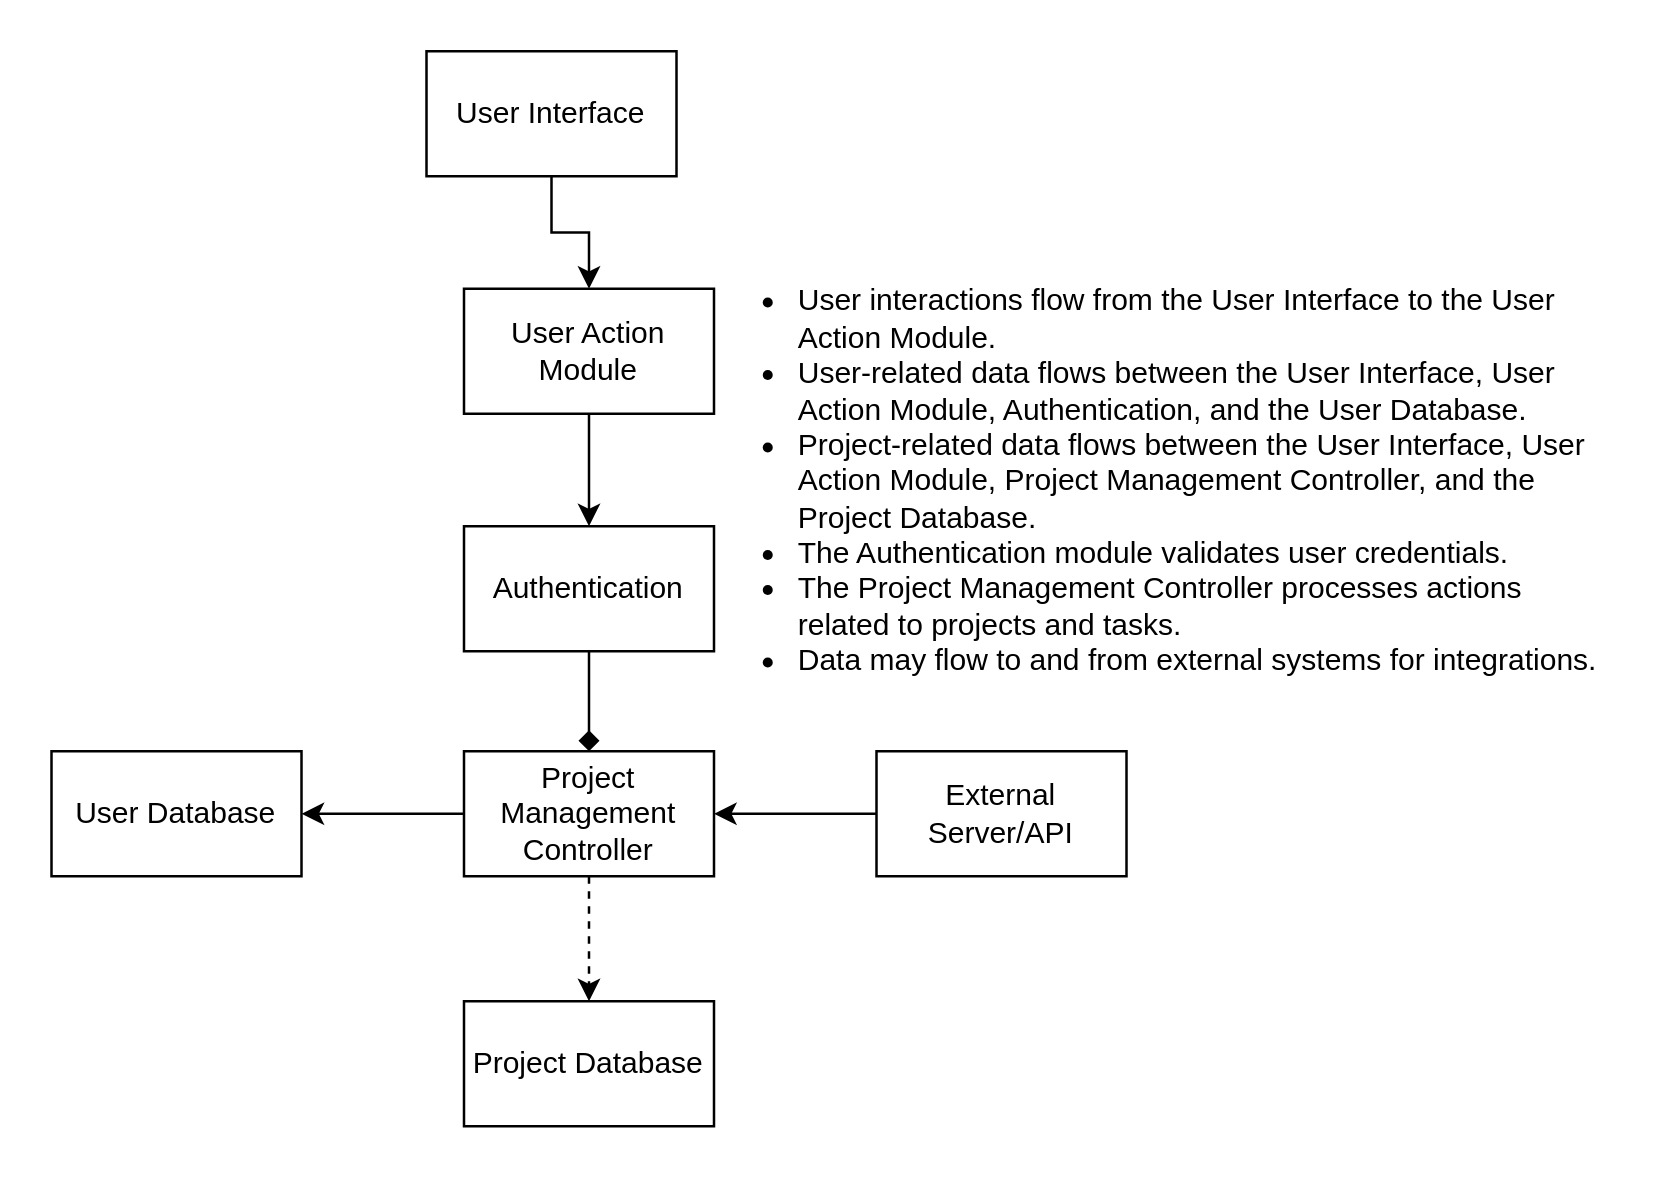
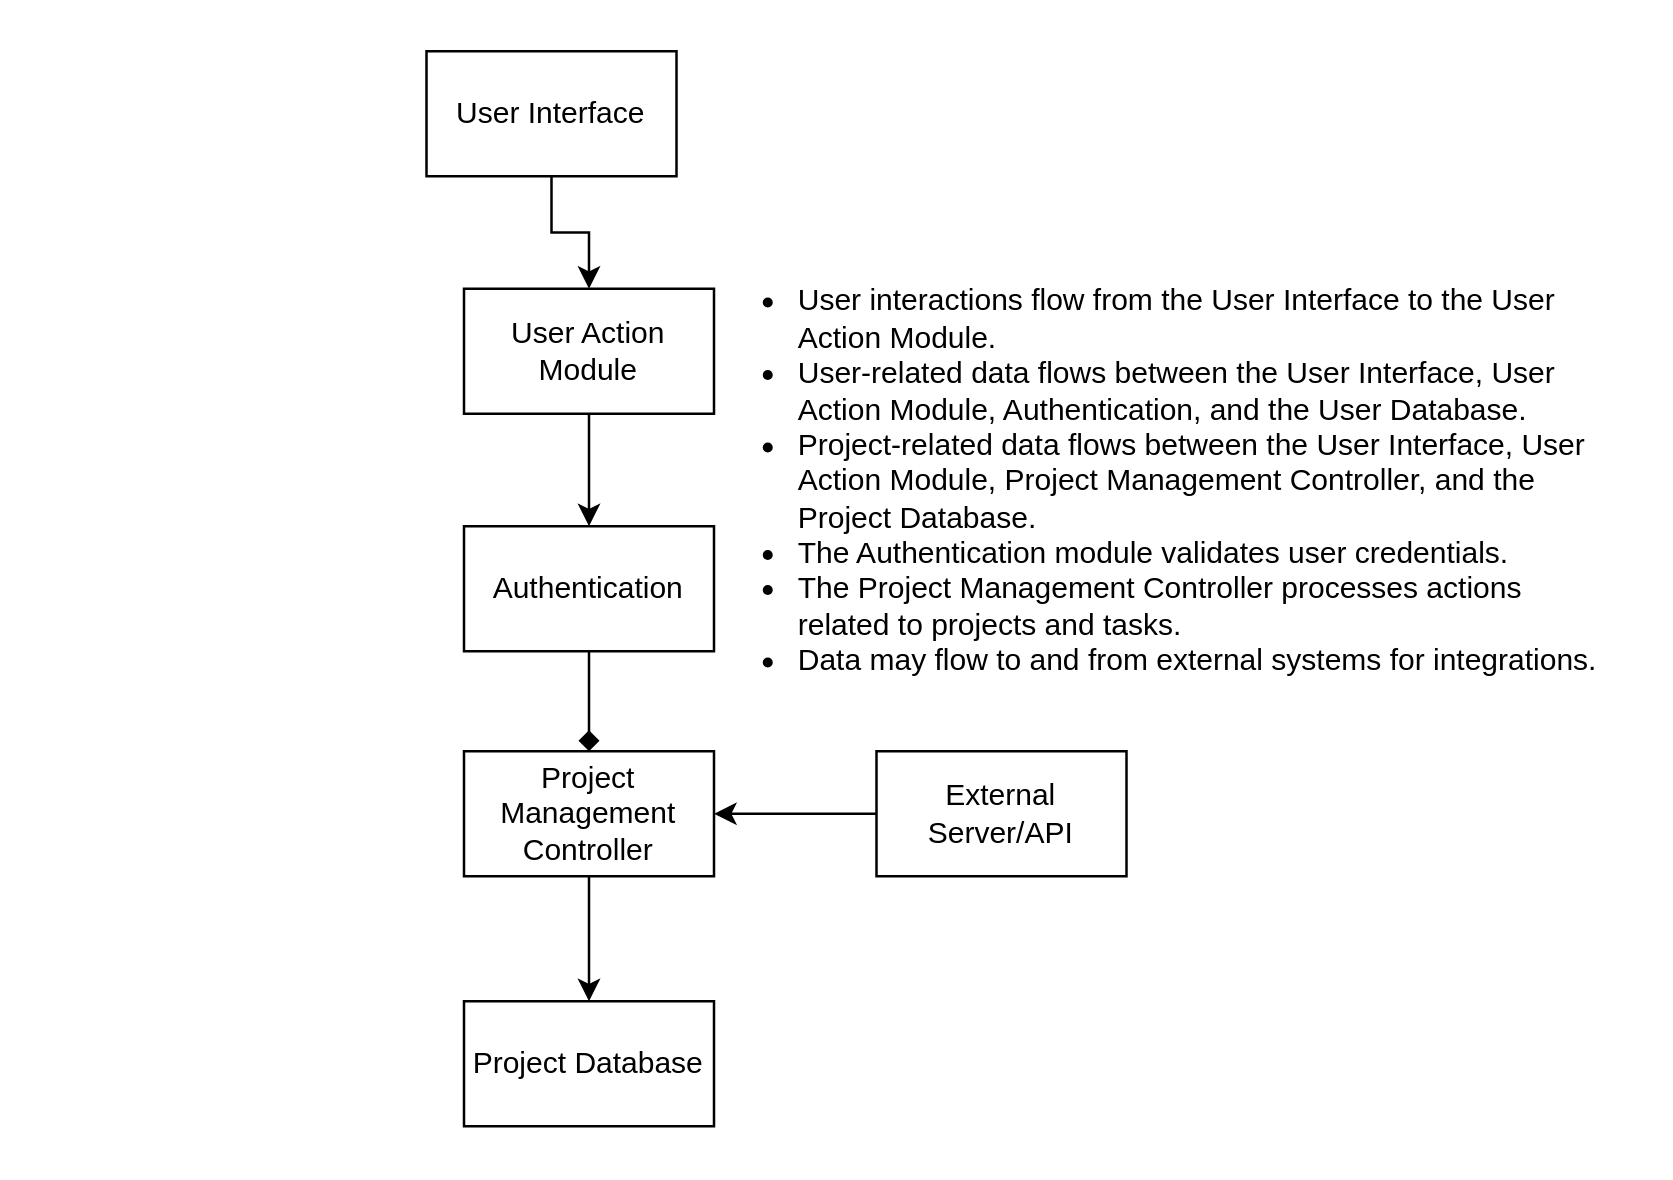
  <mxCell id="0" />
  <mxCell id="1" parent="0" />
  <mxCell id="2" style="edgeStyle=orthogonalEdgeStyle;rounded=0;orthogonalLoop=1;jettySize=auto;html=1;" edge="1" parent="1" source="3" target="5"><mxGeometry relative="1" as="geometry" /></mxCell>
  <mxCell id="3" value="User Interface" style="rounded=0;whiteSpace=wrap;html=1;" vertex="1" parent="1"><mxGeometry x="170" y="20" width="100" height="50" as="geometry" /></mxCell>
  <mxCell id="4" value="" style="edgeStyle=orthogonalEdgeStyle;rounded=0;orthogonalLoop=1;jettySize=auto;html=1;" edge="1" parent="1" source="5" target="7"><mxGeometry relative="1" as="geometry" /></mxCell>
  <mxCell id="5" value="User Action Module" style="rounded=0;whiteSpace=wrap;html=1;" vertex="1" parent="1"><mxGeometry x="185" y="115" width="100" height="50" as="geometry" /></mxCell>
  <mxCell id="6" value="" style="edgeStyle=orthogonalEdgeStyle;rounded=0;orthogonalLoop=1;jettySize=auto;html=1;endArrow=diamond;" edge="1" parent="1" source="7" target="11"><mxGeometry relative="1" as="geometry" /></mxCell>
  <mxCell id="7" value="Authentication" style="rounded=0;whiteSpace=wrap;html=1;" vertex="1" parent="1"><mxGeometry x="185" y="210" width="100" height="50" as="geometry" /></mxCell>
- <mxCell id="8" value="User Database" style="rounded=0;whiteSpace=wrap;html=1;" vertex="1" parent="1"><mxGeometry x="20" y="300" width="100" height="50" as="geometry" /></mxCell>
- <mxCell id="9" value="" style="edgeStyle=orthogonalEdgeStyle;rounded=0;orthogonalLoop=1;jettySize=auto;html=1;" edge="1" parent="1" source="11" target="8"><mxGeometry relative="1" as="geometry" /></mxCell>
- <mxCell id="10" value="" style="edgeStyle=orthogonalEdgeStyle;rounded=0;orthogonalLoop=1;jettySize=auto;html=1;dashed=1;" edge="1" parent="1" source="11" target="14"><mxGeometry relative="1" as="geometry" /></mxCell>
+ <mxCell id="10" value="" style="edgeStyle=orthogonalEdgeStyle;rounded=0;orthogonalLoop=1;jettySize=auto;html=1;" edge="1" parent="1" source="11" target="14"><mxGeometry relative="1" as="geometry" /></mxCell>
  <mxCell id="11" value="Project Management Controller" style="rounded=0;whiteSpace=wrap;html=1;" vertex="1" parent="1"><mxGeometry x="185" y="300" width="100" height="50" as="geometry" /></mxCell>
  <mxCell id="12" value="" style="edgeStyle=orthogonalEdgeStyle;rounded=0;orthogonalLoop=1;jettySize=auto;html=1;" edge="1" parent="1" source="13" target="11"><mxGeometry relative="1" as="geometry" /></mxCell>
  <mxCell id="13" value="External Server/API" style="rounded=0;whiteSpace=wrap;html=1;" vertex="1" parent="1"><mxGeometry x="350" y="300" width="100" height="50" as="geometry" /></mxCell>
  <mxCell id="14" value="Project Database" style="rounded=0;whiteSpace=wrap;html=1;" vertex="1" parent="1"><mxGeometry x="185" y="400" width="100" height="50" as="geometry" /></mxCell>
  <mxCell id="15" value="&lt;div&gt;&lt;ul&gt;&lt;li&gt;User interactions flow from the User Interface to the User Action Module.&lt;/li&gt;&lt;li&gt;User-related data flows between the User Interface, User Action Module, Authentication, and the User Database.&lt;/li&gt;&lt;li&gt;Project-related data flows between the User Interface, User Action Module, Project Management Controller, and the Project Database.&lt;/li&gt;&lt;li&gt;The Authentication module validates user credentials.&lt;/li&gt;&lt;li&gt;The Project Management Controller processes actions related to projects and tasks.&lt;/li&gt;&lt;li&gt;Data may flow to and from external systems for integrations.&lt;/li&gt;&lt;/ul&gt;&lt;/div&gt;" style="rounded=0;whiteSpace=wrap;html=1;align=left;spacingRight=8;strokeColor=none;fillColor=none;" vertex="1" parent="1"><mxGeometry x="277" y="79" width="370" height="225" as="geometry" /></mxCell>
